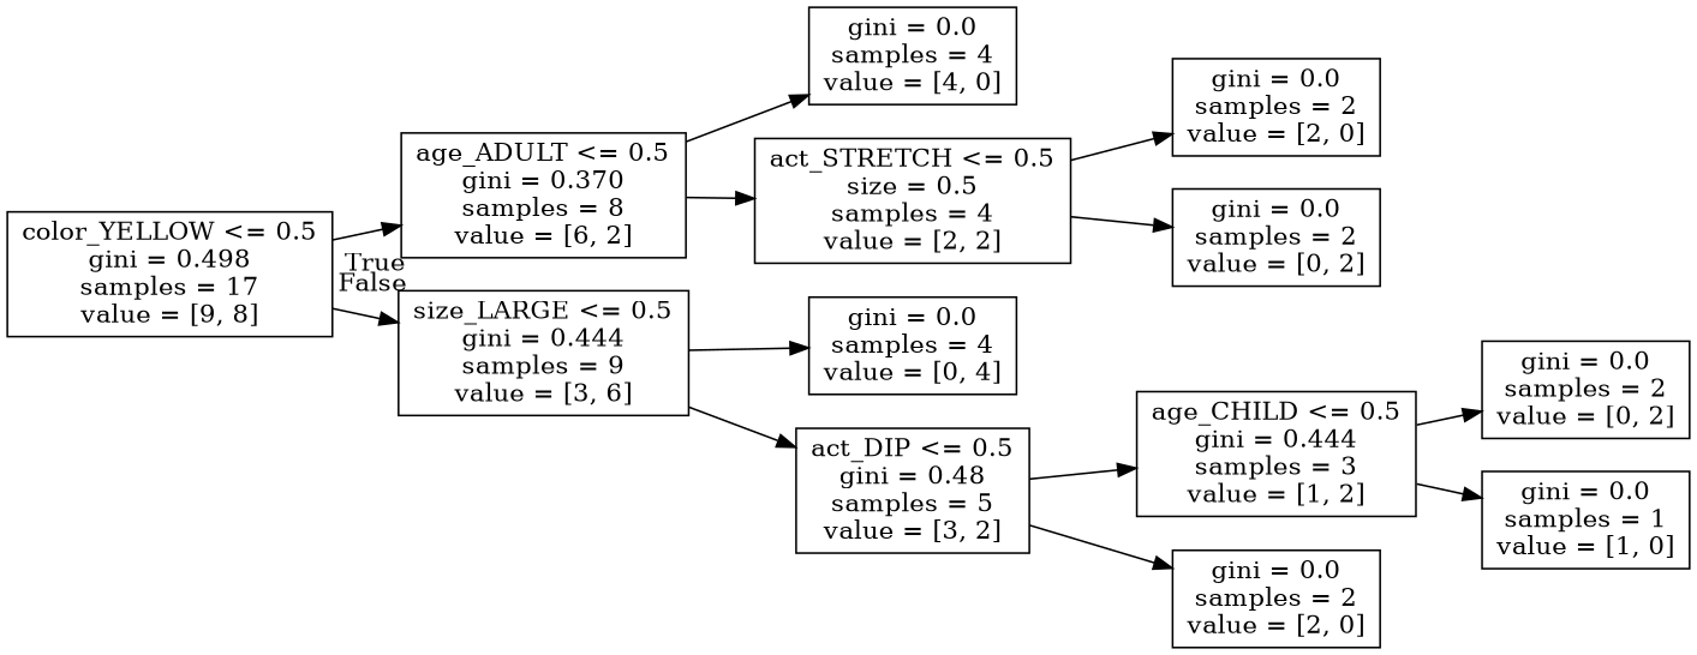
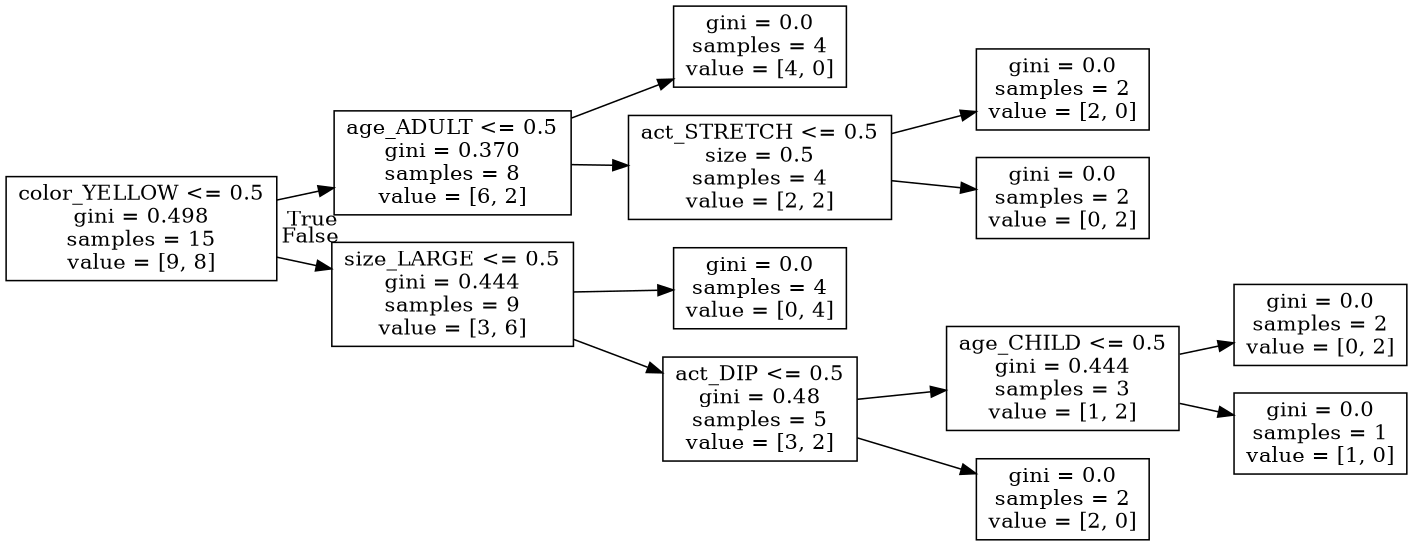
  digraph {
    rankdir=LR
    node [shape=box]
-   n1 [label="color_YELLOW <= 0.5\ngini = 0.498\nsamples = 17\nvalue = [9, 8]"]
+   n1 [label="color_YELLOW <= 0.5\ngini = 0.498\nsamples = 15\nvalue = [9, 8]"]
    n2 [label="age_ADULT <= 0.5\ngini = 0.370\nsamples = 8\nvalue = [6, 2]"]
    n3 [label="size_LARGE <= 0.5\ngini = 0.444\nsamples = 9\nvalue = [3, 6]"]
    n4 [label="gini = 0.0\nsamples = 4\nvalue = [4, 0]"]
    n5 [label="act_STRETCH <= 0.5\nsize = 0.5\nsamples = 4\nvalue = [2, 2]"]
    n6 [label="gini = 0.0\nsamples = 4\nvalue = [0, 4]"]
    n7 [label="act_DIP <= 0.5\ngini = 0.48\nsamples = 5\nvalue = [3, 2]"]
    n8 [label="gini = 0.0\nsamples = 2\nvalue = [2, 0]"]
    n9 [label="gini = 0.0\nsamples = 2\nvalue = [0, 2]"]
    n10 [label="age_CHILD <= 0.5\ngini = 0.444\nsamples = 3\nvalue = [1, 2]"]
    n11 [label="gini = 0.0\nsamples = 2\nvalue = [2, 0]"]
    n12 [label="gini = 0.0\nsamples = 2\nvalue = [0, 2]"]
    n13 [label="gini = 0.0\nsamples = 1\nvalue = [1, 0]"]
    n1 -> n2 [headlabel=True labelangle=45 labeldistance=2.5]
    n1 -> n3 [headlabel=False labelangle=-45 labeldistance=2.5]
    n2 -> n4
    n2 -> n5
    n3 -> n6
    n3 -> n7
    n5 -> n8
    n5 -> n9
    n7 -> n10
    n7 -> n11
    n10 -> n12
    n10 -> n13
  }
